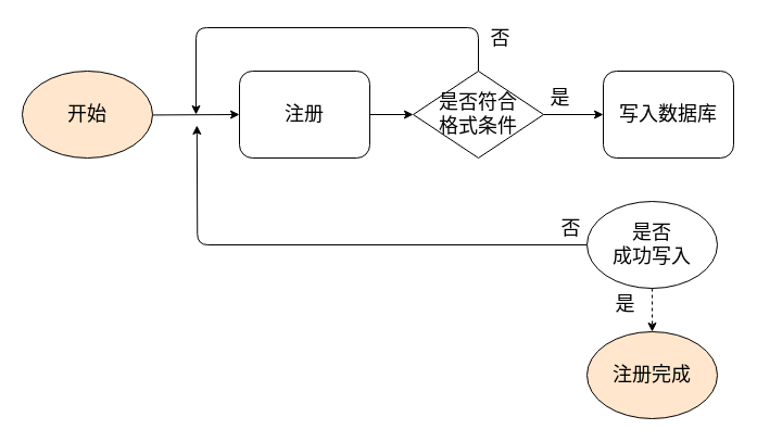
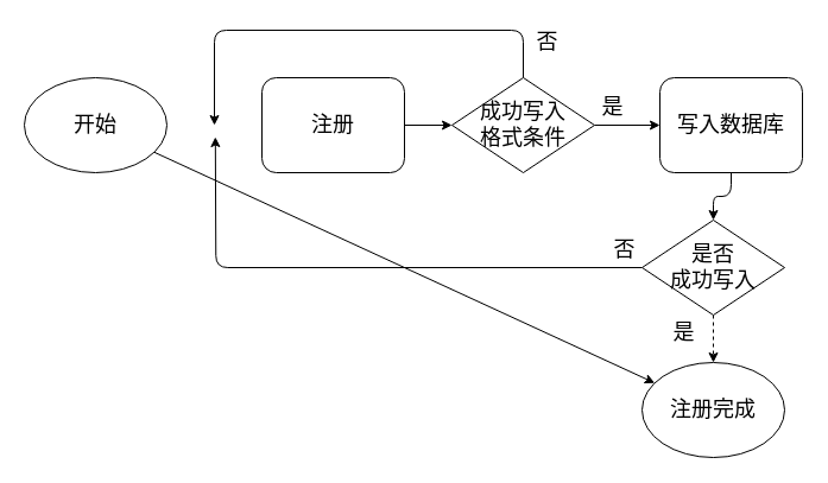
  <mxCell id="0" />
  <mxCell id="1" parent="0" />
- <mxCell id="2" value="" style="edgeStyle=none;html=1;fontSize=18;" edge="1" parent="1" source="3" target="5"><mxGeometry relative="1" as="geometry" /></mxCell>
- <mxCell id="3" value="&lt;font style=&quot;font-size: 18px&quot;&gt;开始&lt;/font&gt;" style="ellipse;whiteSpace=wrap;html=1;fillColor=#ffe6cc;" vertex="1" parent="1"><mxGeometry x="20" y="65" width="120" height="80" as="geometry" /></mxCell>
+ <mxCell id="2" value="" style="edgeStyle=none;html=1;fontSize=18;" edge="1" parent="1" source="3" target="18"><mxGeometry relative="1" as="geometry" /></mxCell>
+ <mxCell id="3" value="&lt;font style=&quot;font-size: 18px&quot;&gt;开始&lt;/font&gt;" style="ellipse;whiteSpace=wrap;html=1;" vertex="1" parent="1"><mxGeometry x="20" y="65" width="120" height="80" as="geometry" /></mxCell>
  <mxCell id="4" value="" style="edgeStyle=none;html=1;fontSize=18;" edge="1" parent="1" source="5" target="8"><mxGeometry relative="1" as="geometry" /></mxCell>
  <mxCell id="5" value="注册" style="rounded=1;whiteSpace=wrap;html=1;fontSize=18;" vertex="1" parent="1"><mxGeometry x="220" y="65" width="120" height="80" as="geometry" /></mxCell>
  <mxCell id="6" style="edgeStyle=orthogonalEdgeStyle;html=1;fontSize=18;" edge="1" parent="1" source="8"><mxGeometry relative="1" as="geometry"><mxPoint x="180" y="105" as="targetPoint" /><Array as="points"><mxPoint x="440" y="25" /><mxPoint x="180" y="25" /></Array></mxGeometry></mxCell>
  <mxCell id="7" value="" style="edgeStyle=orthogonalEdgeStyle;html=1;fontSize=18;" edge="1" parent="1" source="8" target="11"><mxGeometry relative="1" as="geometry" /></mxCell>
- <mxCell id="8" value="是否符合&lt;br&gt;格式条件" style="rhombus;whiteSpace=wrap;html=1;fontSize=18;" vertex="1" parent="1"><mxGeometry x="380" y="65" width="120" height="80" as="geometry" /></mxCell>
+ <mxCell id="8" value="成功写入&lt;br&gt;格式条件" style="rhombus;whiteSpace=wrap;html=1;fontSize=18;" vertex="1" parent="1"><mxGeometry x="380" y="65" width="120" height="80" as="geometry" /></mxCell>
  <mxCell id="9" value="否" style="text;html=1;align=center;verticalAlign=middle;resizable=0;points=[];autosize=1;strokeColor=none;fillColor=none;fontSize=18;" vertex="1" parent="1"><mxGeometry x="445" y="20" width="30" height="30" as="geometry" /></mxCell>
+ <mxCell id="10" value="" style="edgeStyle=orthogonalEdgeStyle;html=1;fontSize=18;" edge="1" parent="1" source="11" target="15"><mxGeometry relative="1" as="geometry" /></mxCell>
  <mxCell id="11" value="写入数据库" style="rounded=1;whiteSpace=wrap;html=1;fontSize=18;" vertex="1" parent="1"><mxGeometry x="555" y="65" width="120" height="80" as="geometry" /></mxCell>
  <mxCell id="12" value="是" style="text;html=1;align=center;verticalAlign=middle;resizable=0;points=[];autosize=1;strokeColor=none;fillColor=none;fontSize=18;" vertex="1" parent="1"><mxGeometry x="500" y="75" width="30" height="30" as="geometry" /></mxCell>
  <mxCell id="13" style="edgeStyle=orthogonalEdgeStyle;html=1;fontSize=18;" edge="1" parent="1" source="15"><mxGeometry relative="1" as="geometry"><mxPoint x="180.8" y="115" as="targetPoint" /></mxGeometry></mxCell>
  <mxCell id="14" value="" style="edgeStyle=orthogonalEdgeStyle;html=1;fontSize=18;dashed=1;" edge="1" parent="1" source="15" target="18"><mxGeometry relative="1" as="geometry" /></mxCell>
- <mxCell id="15" value="是否&lt;br&gt;成功写入" style="ellipse;whiteSpace=wrap;html=1;fontSize=18;" vertex="1" parent="1"><mxGeometry x="540" y="185" width="120" height="80" as="geometry" /></mxCell>
+ <mxCell id="15" value="是否&lt;br&gt;成功写入" style="rhombus;whiteSpace=wrap;html=1;fontSize=18;" vertex="1" parent="1"><mxGeometry x="540" y="185" width="120" height="80" as="geometry" /></mxCell>
  <mxCell id="16" value="否" style="text;html=1;align=center;verticalAlign=middle;resizable=0;points=[];autosize=1;strokeColor=none;fillColor=none;fontSize=18;" vertex="1" parent="1"><mxGeometry x="510" y="195" width="30" height="30" as="geometry" /></mxCell>
  <mxCell id="17" value="是" style="text;html=1;align=center;verticalAlign=middle;resizable=0;points=[];autosize=1;strokeColor=none;fillColor=none;fontSize=18;" vertex="1" parent="1"><mxGeometry x="560" y="265" width="30" height="30" as="geometry" /></mxCell>
- <mxCell id="18" value="&lt;font style=&quot;font-size: 18px&quot;&gt;注册完成&lt;/font&gt;" style="ellipse;whiteSpace=wrap;html=1;fillColor=#ffe6cc;" vertex="1" parent="1"><mxGeometry x="540" y="305" width="120" height="80" as="geometry" /></mxCell>
+ <mxCell id="18" value="&lt;font style=&quot;font-size: 18px&quot;&gt;注册完成&lt;/font&gt;" style="ellipse;whiteSpace=wrap;html=1;" vertex="1" parent="1"><mxGeometry x="540" y="305" width="120" height="80" as="geometry" /></mxCell>
